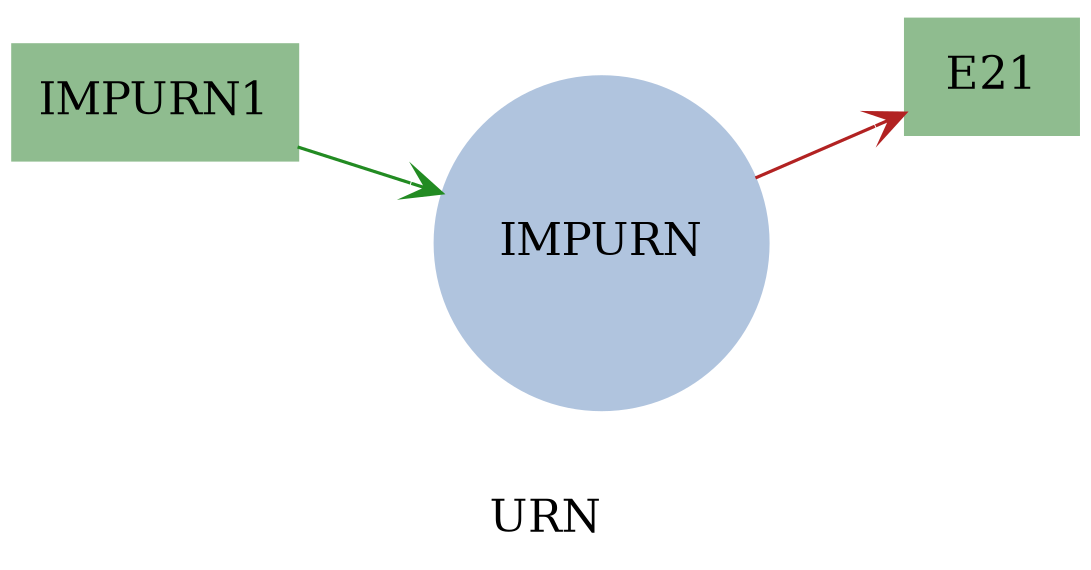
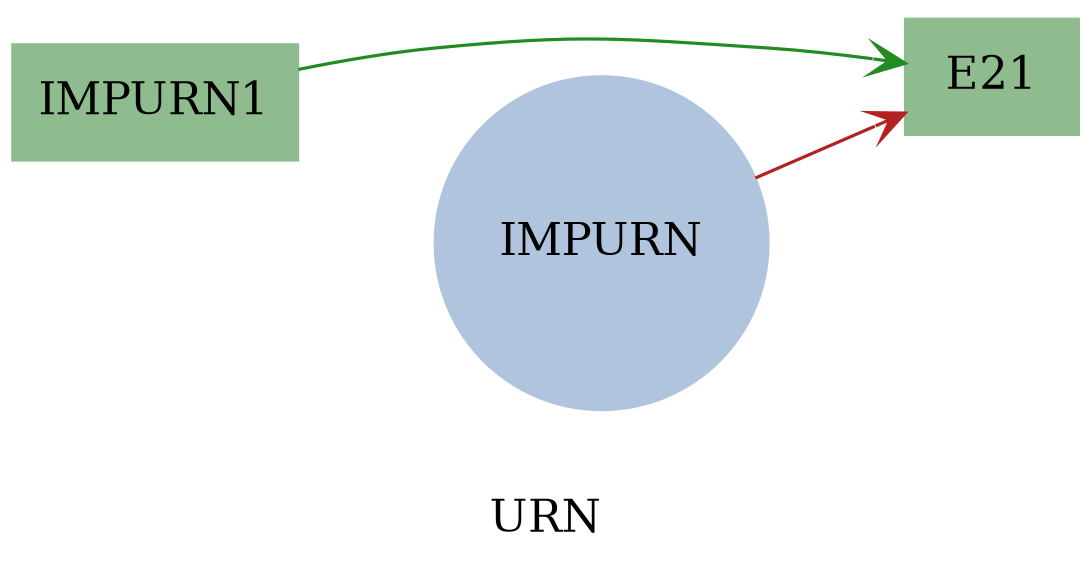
  strict digraph {
    color=black
    compound=True
    concentrate=True
    label=URN
    rankdir=LR
    splines=True
    node [color=darkseagreen shape=box style=filled]
    edge [arrowhead=vee fontsize=8 labelfloat=false weight=0.5]
    E21
    IMPURN1
    n3 [color=lightsteelblue label=IMPURN shape=circle]
    subgraph sub_1 {
      E21
      IMPURN1
    }
    subgraph sub_2 {
      n3
    }
    subgraph sub_3 {
      IMPURN1
      n3
    }
    subgraph sub_4 {
      E21
      n3
    }
-   IMPURN1 -> n3 [color=forestgreen label="   "]
+   IMPURN1 -> E21 [color=forestgreen label="   "]
    n3 -> E21 [color=firebrick label="   "]
  }
